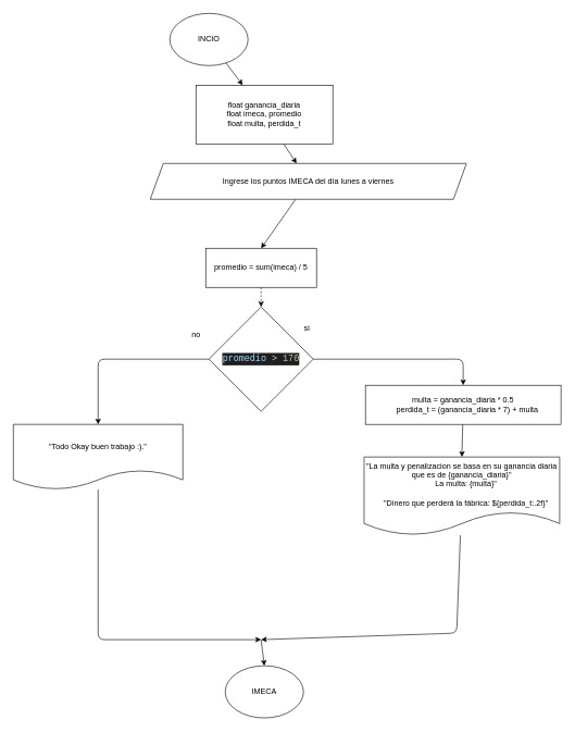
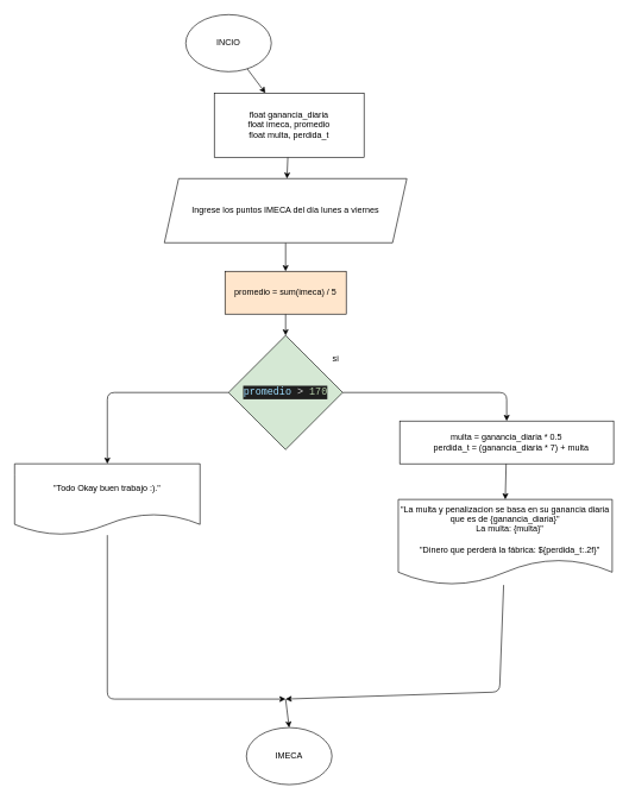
  <mxCell id="0" />
  <mxCell id="1" parent="0" />
  <mxCell id="2" style="edgeStyle=none;html=1;" edge="1" parent="1" source="3" target="5"><mxGeometry relative="1" as="geometry" /></mxCell>
  <mxCell id="3" value="INCIO" style="ellipse;whiteSpace=wrap;html=1;" vertex="1" parent="1"><mxGeometry x="260" y="20" width="120" height="80" as="geometry" /></mxCell>
  <mxCell id="4" style="edgeStyle=none;html=1;" edge="1" parent="1" source="5" target="7"><mxGeometry relative="1" as="geometry" /></mxCell>
  <mxCell id="5" value="float ganancia_diaria&lt;div&gt;float imeca, promedio&lt;/div&gt;&lt;div&gt;float multa, perdida_t&lt;/div&gt;" style="rounded=0;whiteSpace=wrap;html=1;" vertex="1" parent="1"><mxGeometry x="300" y="130" width="210" height="90" as="geometry" /></mxCell>
  <mxCell id="6" style="edgeStyle=none;html=1;entryX=0.5;entryY=0;entryDx=0;entryDy=0;" edge="1" parent="1" source="7" target="9"><mxGeometry relative="1" as="geometry" /></mxCell>
- <mxCell id="7" value="Ingrese los puntos IMECA del día lunes a viernes" style="shape=parallelogram;perimeter=parallelogramPerimeter;whiteSpace=wrap;fixedSize=1;" vertex="1" parent="1"><mxGeometry x="230" y="250" width="485" height="55" as="geometry" /></mxCell>
- <mxCell id="8" style="edgeStyle=none;html=1;entryX=0.5;entryY=0;entryDx=0;entryDy=0;dashed=1;" edge="1" parent="1" source="9" target="12"><mxGeometry relative="1" as="geometry" /></mxCell>
- <mxCell id="9" value="promedio = sum(imeca) / 5" style="rounded=0;whiteSpace=wrap;" vertex="1" parent="1"><mxGeometry x="315" y="380" width="170" height="60" as="geometry" /></mxCell>
+ <mxCell id="7" value="Ingrese los puntos IMECA del día lunes a viernes" style="shape=parallelogram;perimeter=parallelogramPerimeter;whiteSpace=wrap;fixedSize=1;" vertex="1" parent="1"><mxGeometry x="230" y="250" width="340" height="90" as="geometry" /></mxCell>
+ <mxCell id="8" style="edgeStyle=none;html=1;entryX=0.5;entryY=0;entryDx=0;entryDy=0;" edge="1" parent="1" source="9" target="12"><mxGeometry relative="1" as="geometry" /></mxCell>
+ <mxCell id="9" value="promedio = sum(imeca) / 5" style="rounded=0;whiteSpace=wrap;fillColor=#ffe6cc;" vertex="1" parent="1"><mxGeometry x="315" y="380" width="170" height="60" as="geometry" /></mxCell>
  <mxCell id="10" style="edgeStyle=none;html=1;entryX=0.5;entryY=0;entryDx=0;entryDy=0;" edge="1" parent="1" source="12" target="14"><mxGeometry relative="1" as="geometry"><Array as="points"><mxPoint x="710" y="550" /></Array></mxGeometry></mxCell>
  <mxCell id="11" style="edgeStyle=none;html=1;entryX=0.5;entryY=0;entryDx=0;entryDy=0;" edge="1" parent="1" source="12" target="20"><mxGeometry relative="1" as="geometry"><Array as="points"><mxPoint x="150" y="550" /></Array></mxGeometry></mxCell>
- <mxCell id="12" value="&lt;div style=&quot;color: rgb(204, 204, 204); background-color: rgb(31, 31, 31); font-family: Consolas, &amp;quot;Courier New&amp;quot;, monospace; font-size: 14px; line-height: 19px; white-space: pre;&quot;&gt;&lt;span style=&quot;color: #9cdcfe;&quot;&gt;promedio&lt;/span&gt;&lt;span style=&quot;color: #cccccc;&quot;&gt; &lt;/span&gt;&lt;span style=&quot;color: #d4d4d4;&quot;&gt;&amp;gt;&lt;/span&gt;&lt;span style=&quot;color: #cccccc;&quot;&gt; &lt;/span&gt;&lt;span style=&quot;color: #b5cea8;&quot;&gt;170&lt;/span&gt;&lt;/div&gt;" style="rhombus;whiteSpace=wrap;html=1;" vertex="1" parent="1"><mxGeometry x="320" y="470" width="160" height="160" as="geometry" /></mxCell>
+ <mxCell id="12" value="&lt;div style=&quot;color: rgb(204, 204, 204); background-color: rgb(31, 31, 31); font-family: Consolas, &amp;quot;Courier New&amp;quot;, monospace; font-size: 14px; line-height: 19px; white-space: pre;&quot;&gt;&lt;span style=&quot;color: #9cdcfe;&quot;&gt;promedio&lt;/span&gt;&lt;span style=&quot;color: #cccccc;&quot;&gt; &lt;/span&gt;&lt;span style=&quot;color: #d4d4d4;&quot;&gt;&amp;gt;&lt;/span&gt;&lt;span style=&quot;color: #cccccc;&quot;&gt; &lt;/span&gt;&lt;span style=&quot;color: #b5cea8;&quot;&gt;170&lt;/span&gt;&lt;/div&gt;" style="rhombus;whiteSpace=wrap;html=1;fillColor=#d5e8d4;" vertex="1" parent="1"><mxGeometry x="320" y="470" width="160" height="160" as="geometry" /></mxCell>
  <mxCell id="13" style="edgeStyle=none;html=1;entryX=0.5;entryY=0;entryDx=0;entryDy=0;" edge="1" parent="1" source="14" target="16"><mxGeometry relative="1" as="geometry" /></mxCell>
  <mxCell id="14" value="multa = ganancia_diaria * 0.5&#10;    perdida_t = (ganancia_diaria * 7) + multa" style="rounded=0;whiteSpace=wrap;" vertex="1" parent="1"><mxGeometry x="560" y="590" width="300" height="60" as="geometry" /></mxCell>
  <mxCell id="15" style="edgeStyle=none;html=1;" edge="1" parent="1" source="16"><mxGeometry relative="1" as="geometry"><mxPoint x="400" y="980" as="targetPoint" /><Array as="points"><mxPoint x="700" y="970" /></Array></mxGeometry></mxCell>
  <mxCell id="16" value="&quot;La multa y penalizacion se basa en su ganancia diaria que es de {ganancia_diaria}&quot;&#10;    La multa: {multa}&quot;&#10;&#10;    &quot;Dinero que perderá la fábrica: ${perdida_t:.2f}&quot;" style="shape=document;whiteSpace=wrap;boundedLbl=1;" vertex="1" parent="1"><mxGeometry x="558" y="700" width="300" height="120" as="geometry" /></mxCell>
  <mxCell id="17" value="si" style="text;html=1;align=center;verticalAlign=middle;resizable=0;points=[];autosize=1;strokeColor=none;fillColor=none;" vertex="1" parent="1"><mxGeometry x="455" y="488" width="30" height="30" as="geometry" /></mxCell>
- <mxCell id="18" value="no" style="text;html=1;align=center;verticalAlign=middle;resizable=0;points=[];autosize=1;strokeColor=none;fillColor=none;" vertex="1" parent="1"><mxGeometry x="280" y="498" width="40" height="30" as="geometry" /></mxCell>
  <mxCell id="19" style="edgeStyle=none;html=1;" edge="1" parent="1" source="20"><mxGeometry relative="1" as="geometry"><mxPoint x="400" y="980" as="targetPoint" /><Array as="points"><mxPoint x="150" y="980" /></Array></mxGeometry></mxCell>
  <mxCell id="20" value="&quot;Todo Okay buen trabajo :).&quot;" style="shape=document;whiteSpace=wrap;boundedLbl=1;" vertex="1" parent="1"><mxGeometry x="20" y="650" width="260" height="100" as="geometry" /></mxCell>
  <mxCell id="21" value="IMECA" style="ellipse;whiteSpace=wrap;html=1;" vertex="1" parent="1"><mxGeometry x="345" y="1020" width="120" height="80" as="geometry" /></mxCell>
  <mxCell id="22" value="" style="endArrow=classic;html=1;entryX=0.5;entryY=0;entryDx=0;entryDy=0;" edge="1" parent="1" target="21"><mxGeometry width="50" height="50" relative="1" as="geometry"><mxPoint x="400" y="980" as="sourcePoint" /><mxPoint x="450" y="930" as="targetPoint" /></mxGeometry></mxCell>
